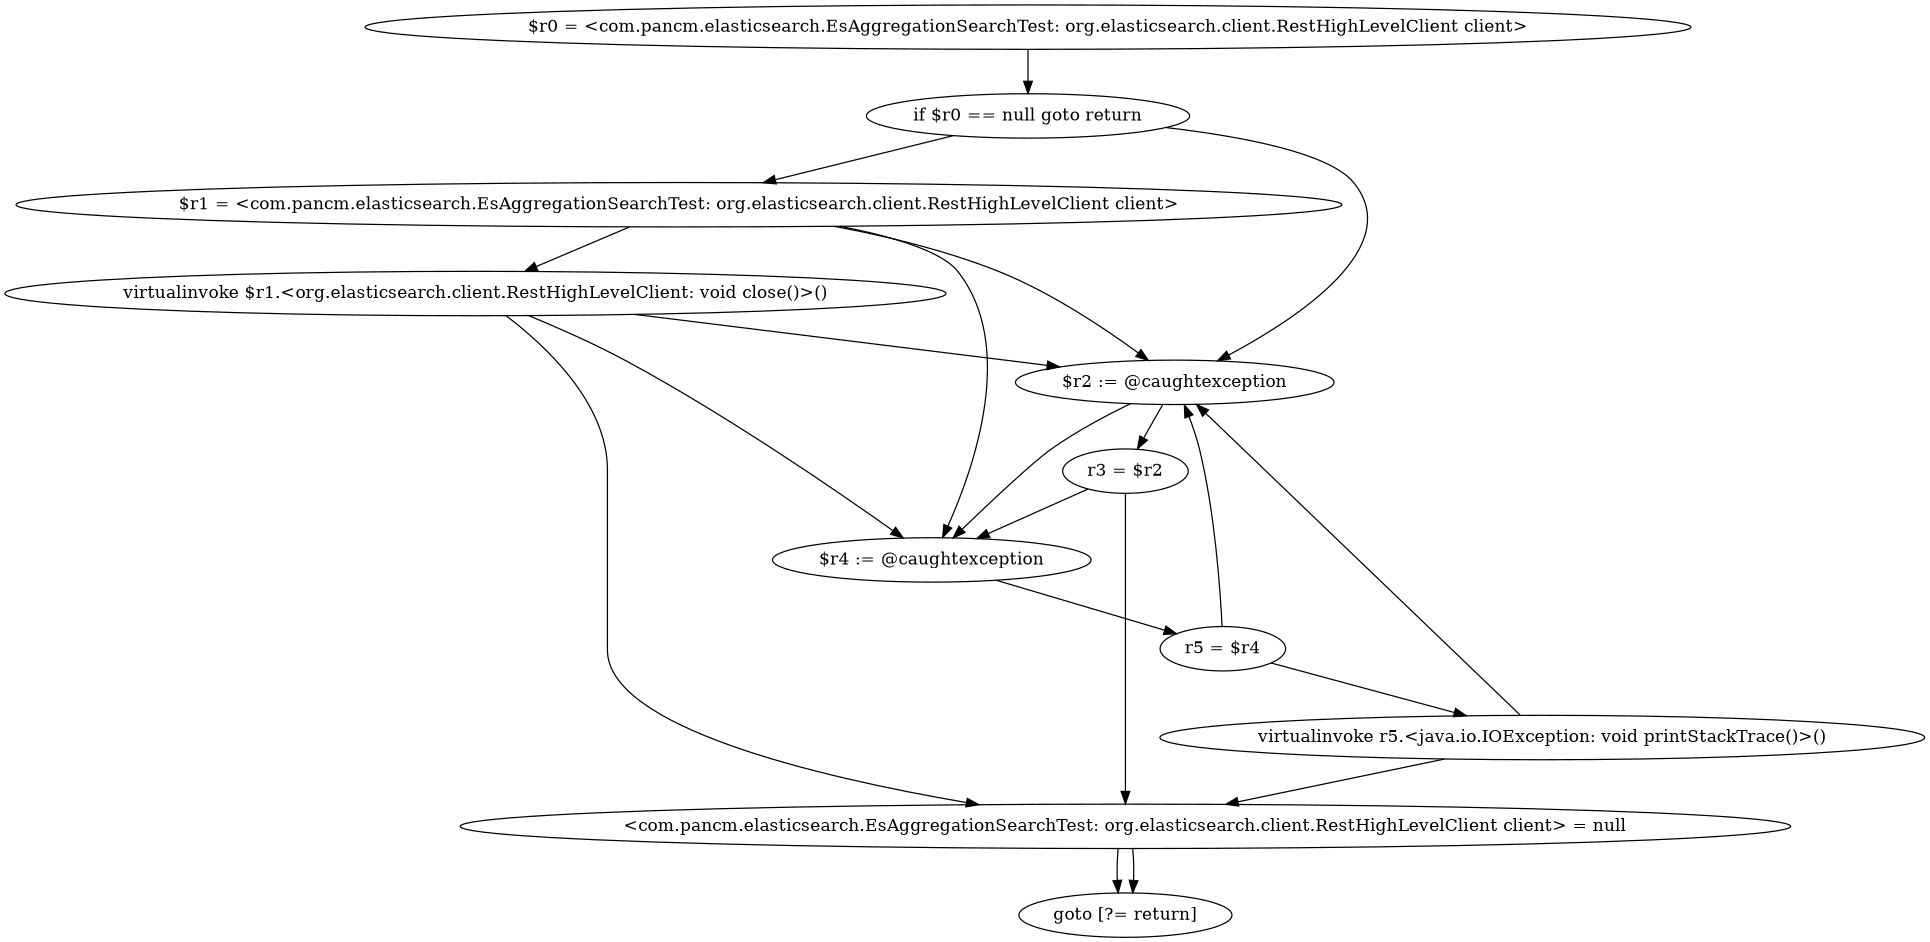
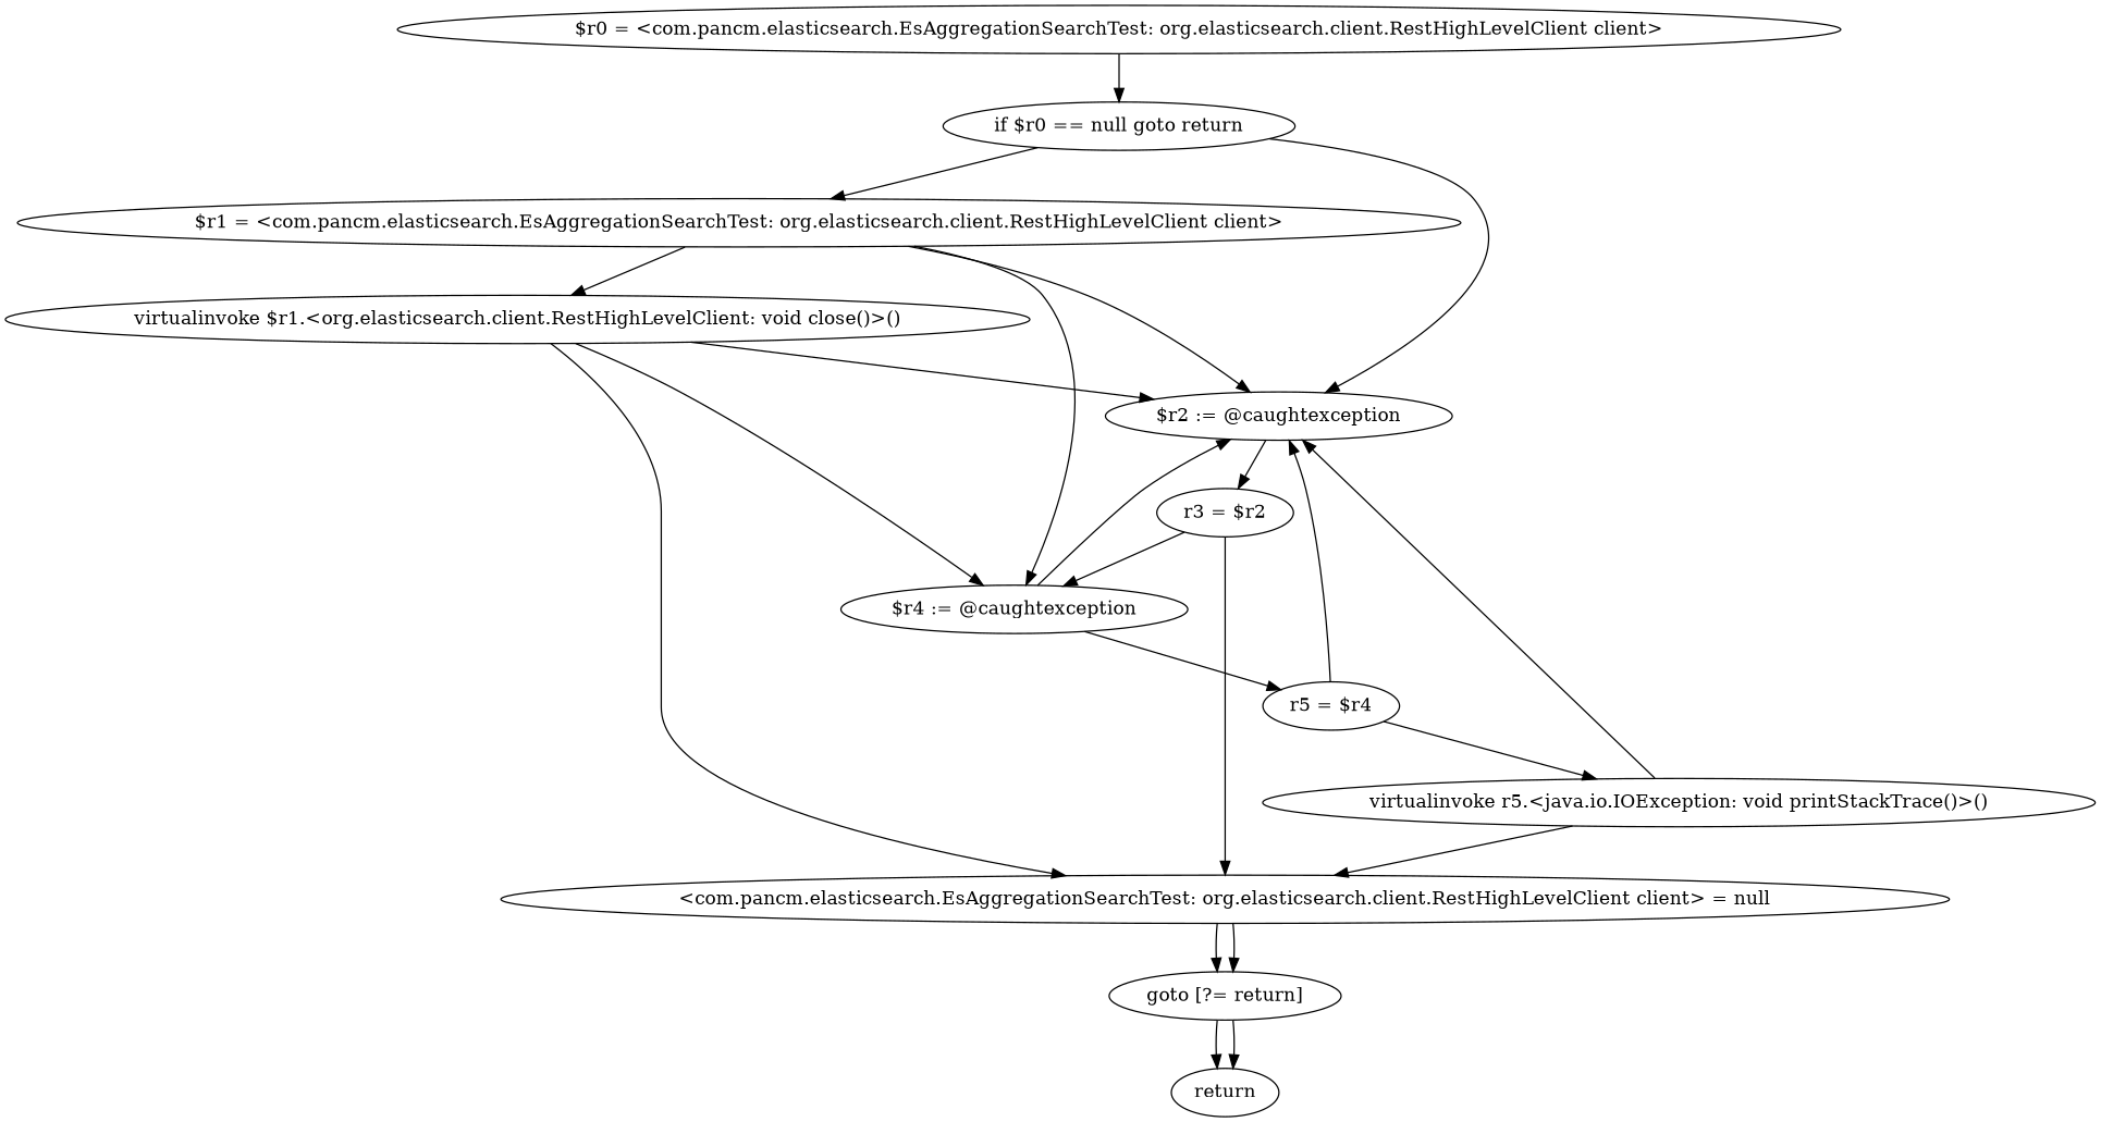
  digraph {
    "$r0 = <com.pancm.elasticsearch.EsAggregationSearchTest: org.elasticsearch.client.RestHighLevelClient client>"
    "if $r0 == null goto return"
    "$r1 = <com.pancm.elasticsearch.EsAggregationSearchTest: org.elasticsearch.client.RestHighLevelClient client>"
    "$r2 := @caughtexception"
    "$r4 := @caughtexception"
    "virtualinvoke $r1.<org.elasticsearch.client.RestHighLevelClient: void close()>()"
    "r5 = $r4"
    "r3 = $r2"
    "<com.pancm.elasticsearch.EsAggregationSearchTest: org.elasticsearch.client.RestHighLevelClient client> = null"
    "goto [?= return]"
+   return
    "virtualinvoke r5.<java.io.IOException: void printStackTrace()>()"
    "$r0 = <com.pancm.elasticsearch.EsAggregationSearchTest: org.elasticsearch.client.RestHighLevelClient client>" -> "if $r0 == null goto return"
    "if $r0 == null goto return" -> "$r1 = <com.pancm.elasticsearch.EsAggregationSearchTest: org.elasticsearch.client.RestHighLevelClient client>"
    "if $r0 == null goto return" -> "$r2 := @caughtexception"
    "$r1 = <com.pancm.elasticsearch.EsAggregationSearchTest: org.elasticsearch.client.RestHighLevelClient client>" -> "$r2 := @caughtexception"
    "$r1 = <com.pancm.elasticsearch.EsAggregationSearchTest: org.elasticsearch.client.RestHighLevelClient client>" -> "$r4 := @caughtexception"
    "$r1 = <com.pancm.elasticsearch.EsAggregationSearchTest: org.elasticsearch.client.RestHighLevelClient client>" -> "virtualinvoke $r1.<org.elasticsearch.client.RestHighLevelClient: void close()>()"
    "$r2 := @caughtexception" -> "r3 = $r2"
-   "$r2 := @caughtexception" -> "$r4 := @caughtexception"
+   "$r4 := @caughtexception" -> "$r2 := @caughtexception"
    "$r4 := @caughtexception" -> "r5 = $r4"
    "virtualinvoke $r1.<org.elasticsearch.client.RestHighLevelClient: void close()>()" -> "$r2 := @caughtexception"
    "virtualinvoke $r1.<org.elasticsearch.client.RestHighLevelClient: void close()>()" -> "$r4 := @caughtexception"
    "virtualinvoke $r1.<org.elasticsearch.client.RestHighLevelClient: void close()>()" -> "<com.pancm.elasticsearch.EsAggregationSearchTest: org.elasticsearch.client.RestHighLevelClient client> = null"
    "r5 = $r4" -> "$r2 := @caughtexception"
    "r5 = $r4" -> "virtualinvoke r5.<java.io.IOException: void printStackTrace()>()"
    "r3 = $r2" -> "$r4 := @caughtexception"
    "r3 = $r2" -> "<com.pancm.elasticsearch.EsAggregationSearchTest: org.elasticsearch.client.RestHighLevelClient client> = null"
    "<com.pancm.elasticsearch.EsAggregationSearchTest: org.elasticsearch.client.RestHighLevelClient client> = null" -> "goto [?= return]"
    "<com.pancm.elasticsearch.EsAggregationSearchTest: org.elasticsearch.client.RestHighLevelClient client> = null" -> "goto [?= return]"
+   "goto [?= return]" -> return
+   "goto [?= return]" -> return
    "virtualinvoke r5.<java.io.IOException: void printStackTrace()>()" -> "$r2 := @caughtexception"
    "virtualinvoke r5.<java.io.IOException: void printStackTrace()>()" -> "<com.pancm.elasticsearch.EsAggregationSearchTest: org.elasticsearch.client.RestHighLevelClient client> = null"
  }
